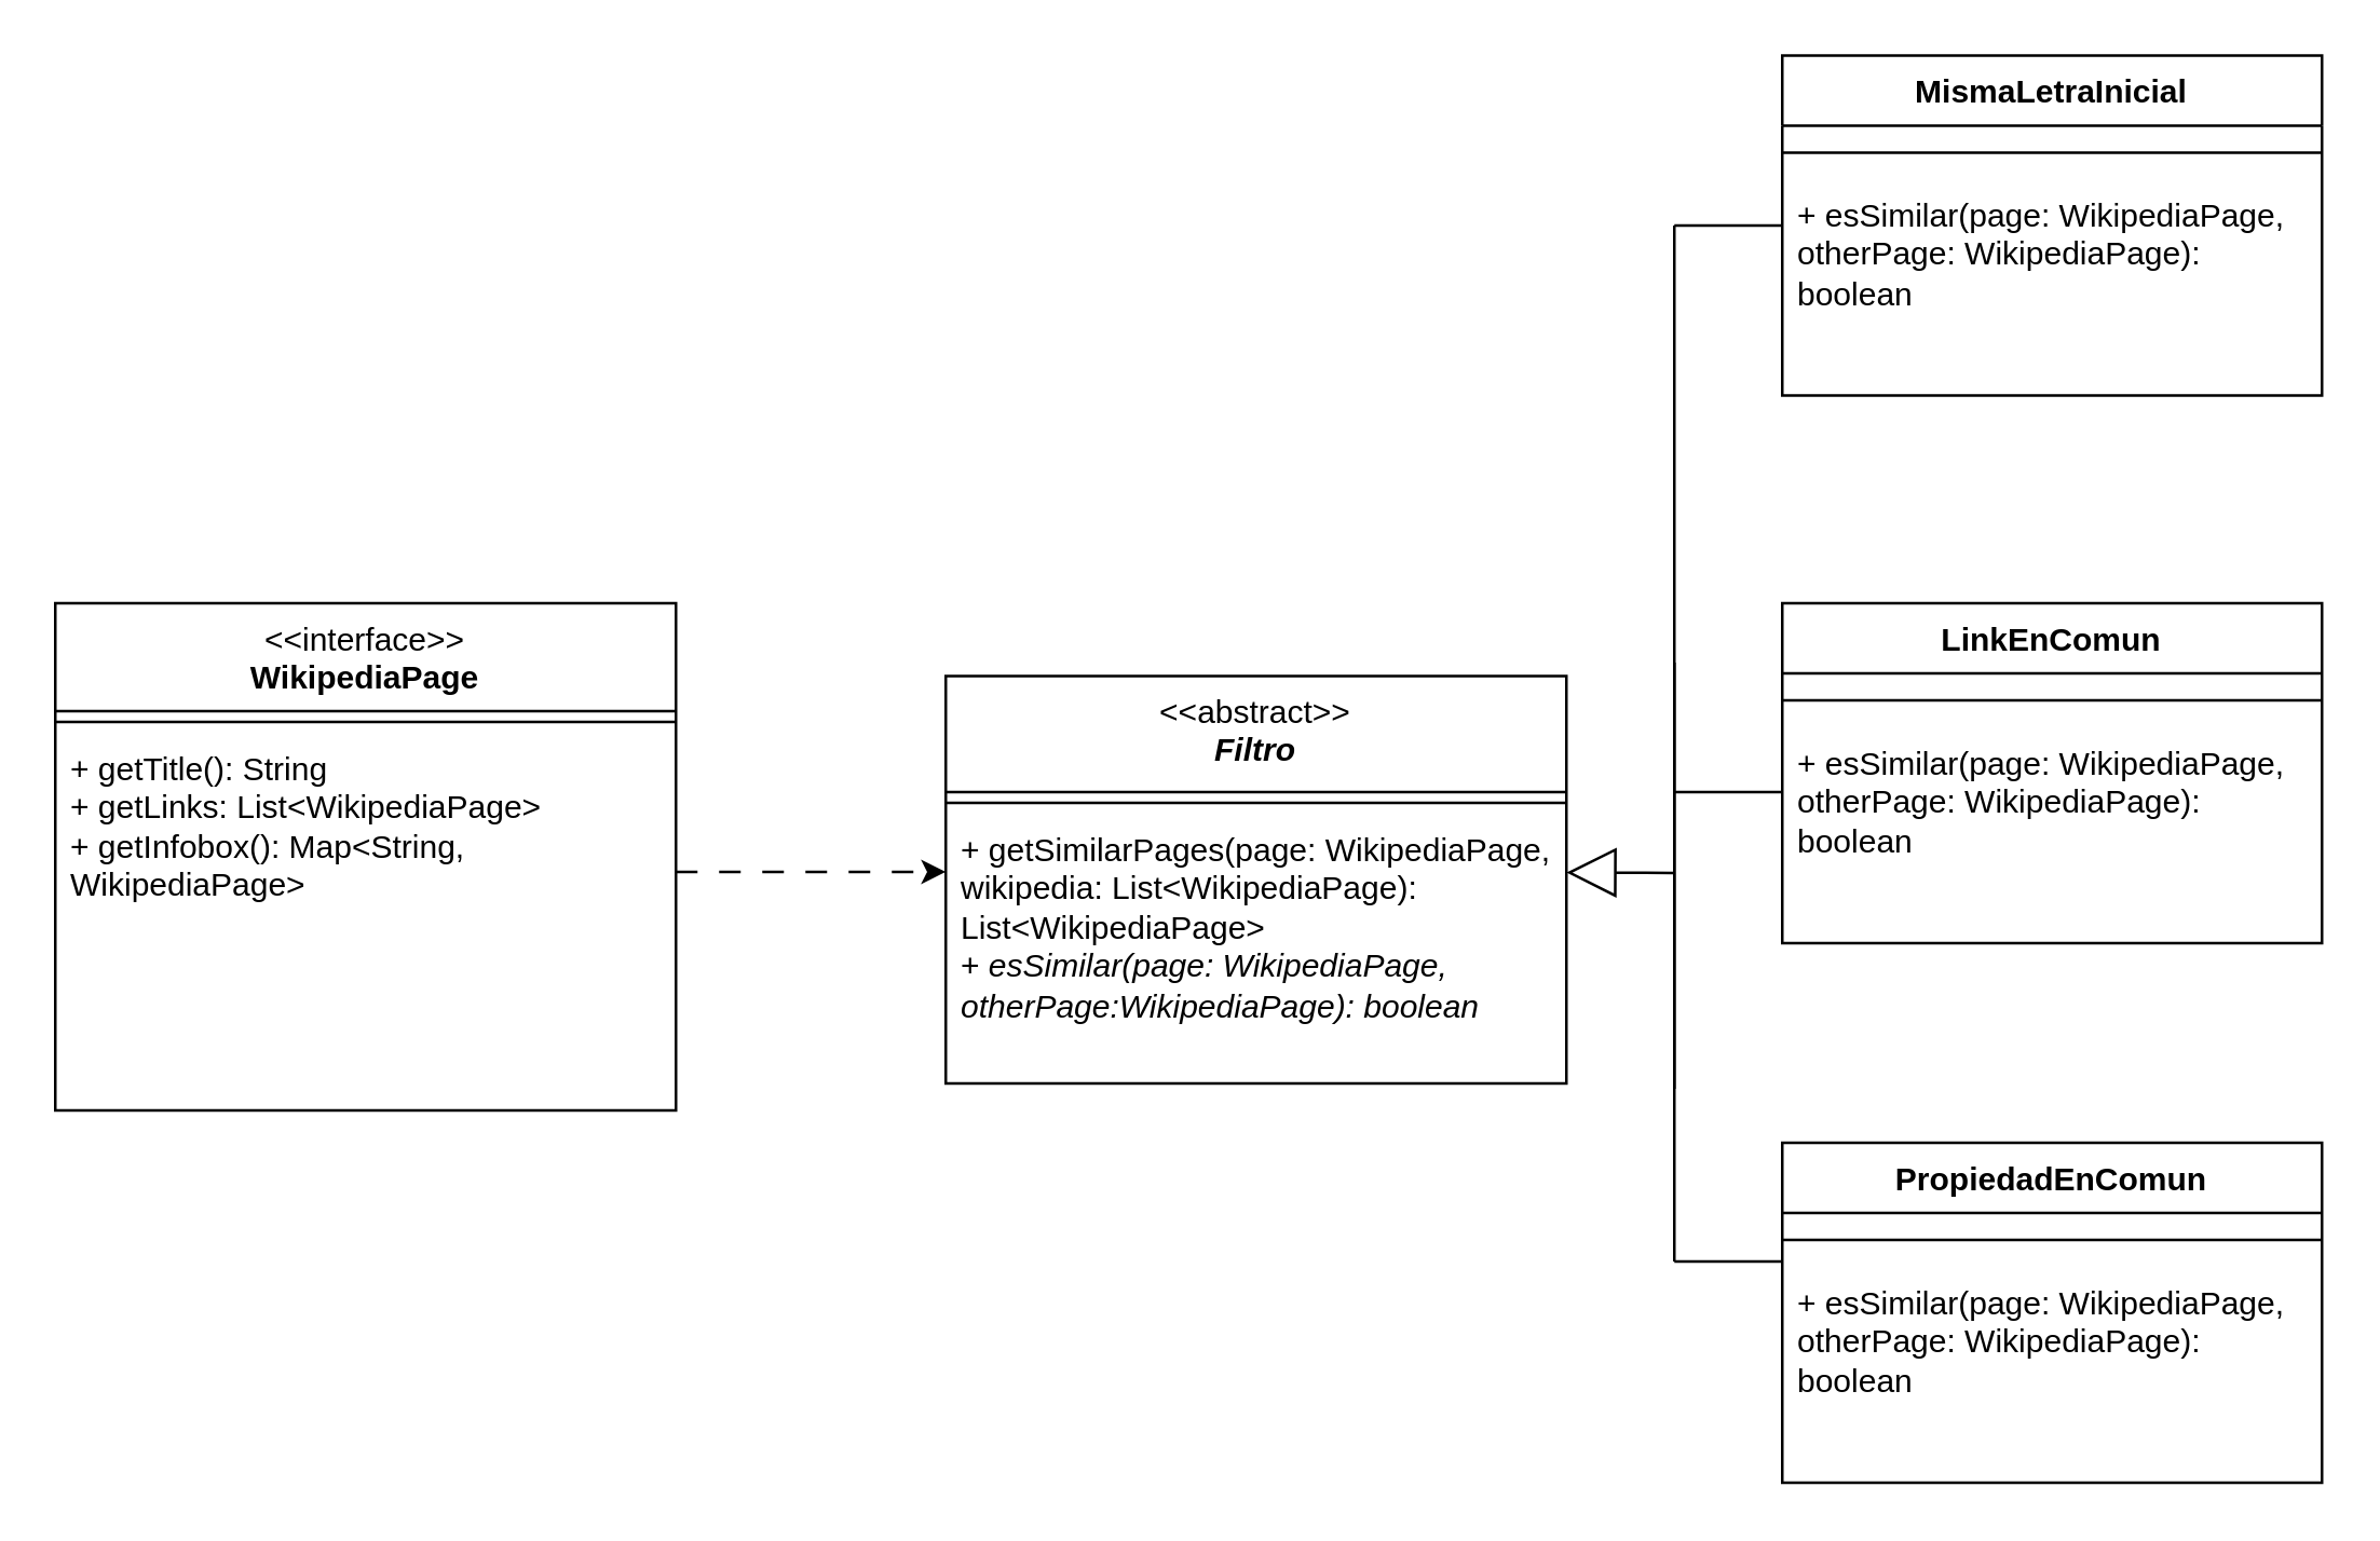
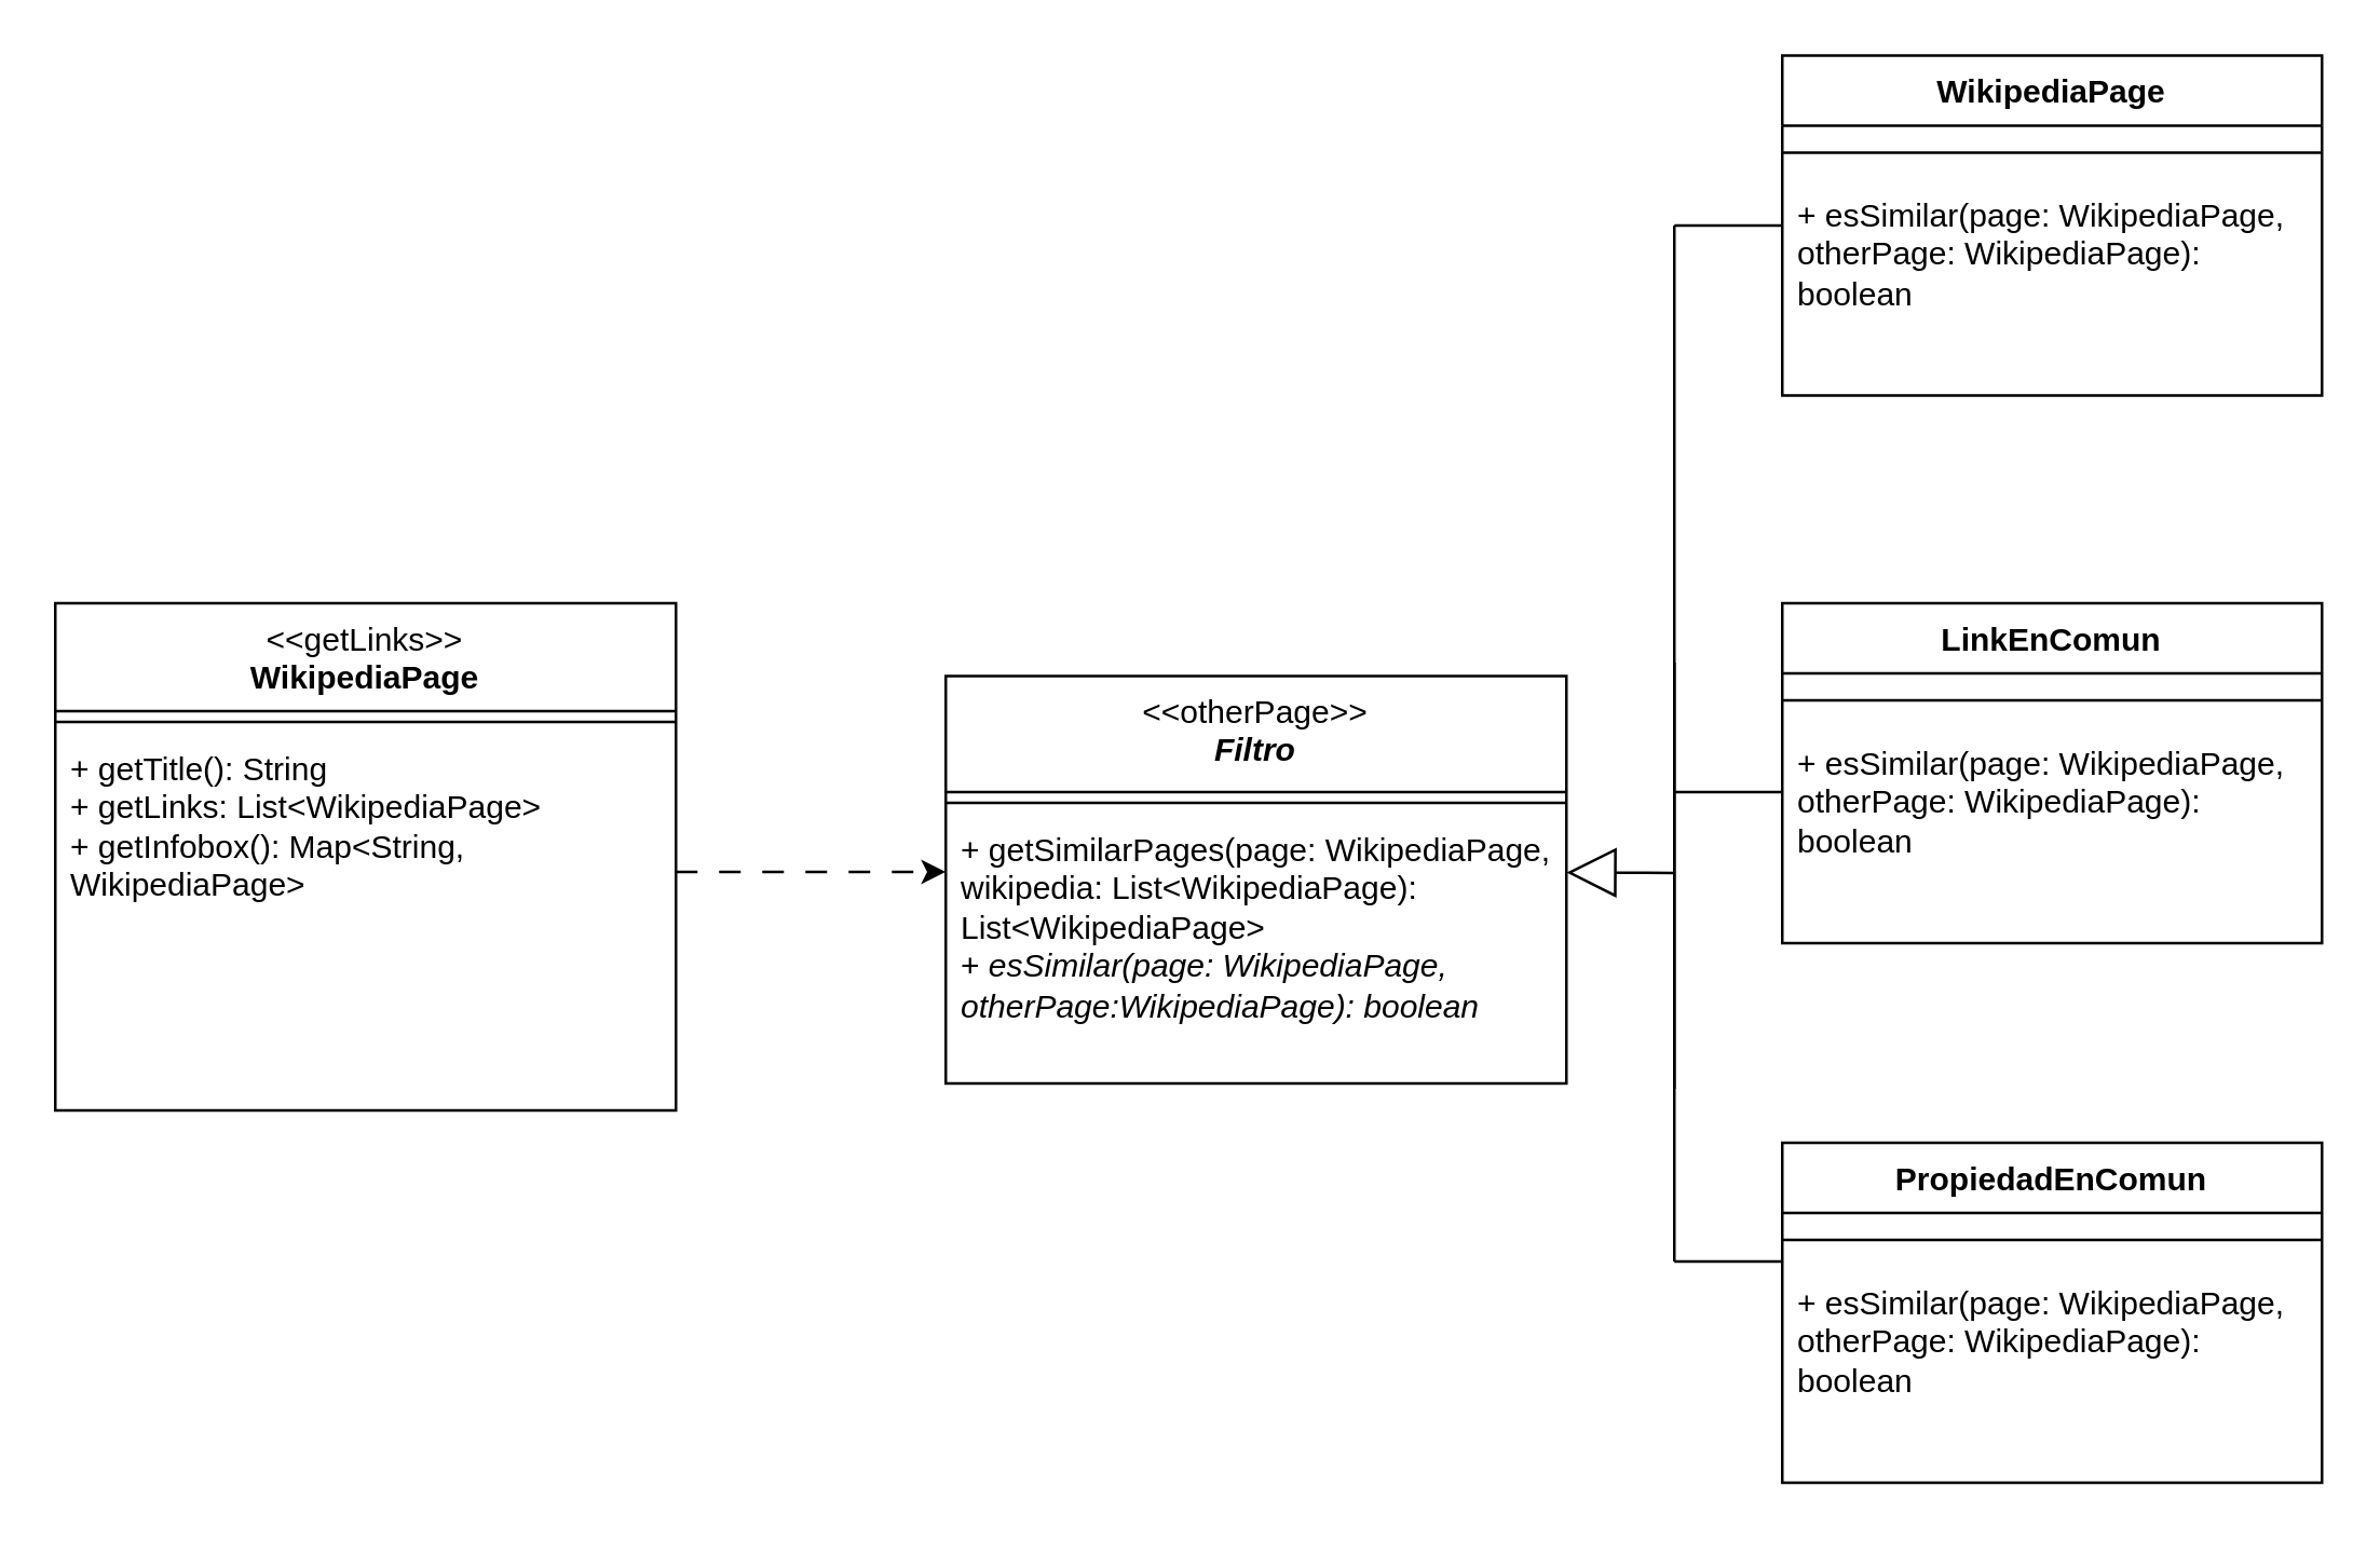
  <mxCell id="0" />
  <mxCell id="1" parent="0" />
- <mxCell id="2" value="&lt;div&gt;&lt;span style=&quot;font-weight: 400;&quot;&gt;&amp;lt;&amp;lt;abstract&amp;gt;&amp;gt;&lt;/span&gt;&lt;i&gt;&lt;/i&gt;&lt;/div&gt;&lt;i&gt;Filtro&lt;/i&gt;" style="swimlane;fontStyle=1;align=center;verticalAlign=top;childLayout=stackLayout;horizontal=1;startSize=43;horizontalStack=0;resizeParent=1;resizeParentMax=0;resizeLast=0;collapsible=1;marginBottom=0;whiteSpace=wrap;html=1;" parent="1" vertex="1"><mxGeometry x="350" y="250" width="230" height="151" as="geometry" /></mxCell>
+ <mxCell id="2" value="&lt;div&gt;&lt;span style=&quot;font-weight: 400;&quot;&gt;&amp;lt;&amp;lt;otherPage&amp;gt;&amp;gt;&lt;/span&gt;&lt;i&gt;&lt;/i&gt;&lt;/div&gt;&lt;i&gt;Filtro&lt;/i&gt;" style="swimlane;fontStyle=1;align=center;verticalAlign=top;childLayout=stackLayout;horizontal=1;startSize=43;horizontalStack=0;resizeParent=1;resizeParentMax=0;resizeLast=0;collapsible=1;marginBottom=0;whiteSpace=wrap;html=1;" parent="1" vertex="1"><mxGeometry x="350" y="250" width="230" height="151" as="geometry" /></mxCell>
  <mxCell id="3" value="" style="line;strokeWidth=1;fillColor=none;align=left;verticalAlign=middle;spacingTop=-1;spacingLeft=3;spacingRight=3;rotatable=0;labelPosition=right;points=[];portConstraint=eastwest;strokeColor=inherit;" parent="2" vertex="1"><mxGeometry y="43" width="230" height="8" as="geometry" /></mxCell>
  <mxCell id="4" value="+ getSimilarPages(page: WikipediaPage, wikipedia: List&amp;lt;WikipediaPage): List&amp;lt;WikipediaPage&amp;gt;&lt;div&gt;+ &lt;i&gt;esSimilar(page: WikipediaPage, otherPage:WikipediaPage): boolean&lt;/i&gt;&lt;/div&gt;" style="text;strokeColor=none;fillColor=none;align=left;verticalAlign=top;spacingLeft=4;spacingRight=4;overflow=hidden;rotatable=0;points=[[0,0.5],[1,0.5]];portConstraint=eastwest;whiteSpace=wrap;html=1;" parent="2" vertex="1"><mxGeometry y="51" width="230" height="100" as="geometry" /></mxCell>
- <mxCell id="5" value="&lt;div&gt;&lt;span style=&quot;font-weight: normal;&quot;&gt;&amp;lt;&amp;lt;interface&amp;gt;&amp;gt;&lt;/span&gt;&lt;/div&gt;WikipediaPage" style="swimlane;fontStyle=1;align=center;verticalAlign=top;childLayout=stackLayout;horizontal=1;startSize=40;horizontalStack=0;resizeParent=1;resizeParentMax=0;resizeLast=0;collapsible=1;marginBottom=0;whiteSpace=wrap;html=1;" parent="1" vertex="1"><mxGeometry x="20" y="223" width="230" height="188" as="geometry" /></mxCell>
+ <mxCell id="5" value="&lt;div&gt;&lt;span style=&quot;font-weight: normal;&quot;&gt;&amp;lt;&amp;lt;getLinks&amp;gt;&amp;gt;&lt;/span&gt;&lt;/div&gt;WikipediaPage" style="swimlane;fontStyle=1;align=center;verticalAlign=top;childLayout=stackLayout;horizontal=1;startSize=40;horizontalStack=0;resizeParent=1;resizeParentMax=0;resizeLast=0;collapsible=1;marginBottom=0;whiteSpace=wrap;html=1;" parent="1" vertex="1"><mxGeometry x="20" y="223" width="230" height="188" as="geometry" /></mxCell>
  <mxCell id="6" value="" style="line;strokeWidth=1;fillColor=none;align=left;verticalAlign=middle;spacingTop=-1;spacingLeft=3;spacingRight=3;rotatable=0;labelPosition=right;points=[];portConstraint=eastwest;strokeColor=inherit;" parent="5" vertex="1"><mxGeometry y="40" width="230" height="8" as="geometry" /></mxCell>
  <mxCell id="7" value="+ getTitle(): String&lt;div&gt;+ getLinks: List&amp;lt;WikipediaPage&amp;gt;&lt;/div&gt;&lt;div&gt;+ getInfobox(): Map&amp;lt;String, WikipediaPage&amp;gt;&lt;/div&gt;" style="text;strokeColor=none;fillColor=none;align=left;verticalAlign=top;spacingLeft=4;spacingRight=4;overflow=hidden;rotatable=0;points=[[0,0.5],[1,0.5]];portConstraint=eastwest;whiteSpace=wrap;html=1;" parent="5" vertex="1"><mxGeometry y="48" width="230" height="140" as="geometry" /></mxCell>
  <mxCell id="8" value="" style="edgeStyle=orthogonalEdgeStyle;rounded=0;orthogonalLoop=1;jettySize=auto;html=1;dashed=1;dashPattern=8 8;" parent="1" edge="1"><mxGeometry relative="1" as="geometry"><mxPoint x="250" y="322.58" as="sourcePoint" /><mxPoint x="350" y="322.58" as="targetPoint" /></mxGeometry></mxCell>
  <mxCell id="9" value="" style="endArrow=block;endSize=16;endFill=0;html=1;rounded=0;entryX=0.522;entryY=0.125;entryDx=0;entryDy=0;entryPerimeter=0;" parent="1" edge="1"><mxGeometry width="160" relative="1" as="geometry"><mxPoint x="620" y="323" as="sourcePoint" /><mxPoint x="580" y="322.8" as="targetPoint" /></mxGeometry></mxCell>
  <mxCell id="10" value="" style="line;strokeWidth=1;fillColor=none;align=left;verticalAlign=middle;spacingTop=-1;spacingLeft=3;spacingRight=3;rotatable=0;labelPosition=right;points=[];portConstraint=eastwest;strokeColor=inherit;" parent="1" vertex="1"><mxGeometry x="620" y="289" width="40" height="8" as="geometry" /></mxCell>
  <mxCell id="11" value="" style="line;strokeWidth=1;fillColor=none;align=left;verticalAlign=middle;spacingTop=-1;spacingLeft=3;spacingRight=3;rotatable=0;labelPosition=right;points=[];portConstraint=eastwest;strokeColor=inherit;" parent="1" vertex="1"><mxGeometry x="620" y="463" width="40" height="8" as="geometry" /></mxCell>
  <mxCell id="12" value="" style="line;strokeWidth=1;fillColor=none;align=left;verticalAlign=middle;spacingTop=-1;spacingLeft=3;spacingRight=3;rotatable=0;labelPosition=right;points=[];portConstraint=eastwest;strokeColor=inherit;" parent="1" vertex="1"><mxGeometry x="620" y="79" width="40" height="8" as="geometry" /></mxCell>
  <mxCell id="13" value="" style="endArrow=none;html=1;rounded=0;" parent="1" edge="1"><mxGeometry width="50" height="50" relative="1" as="geometry"><mxPoint x="620" y="403" as="sourcePoint" /><mxPoint x="620" y="83" as="targetPoint" /></mxGeometry></mxCell>
- <mxCell id="14" value="MismaLetraInicial" style="swimlane;fontStyle=1;align=center;verticalAlign=top;childLayout=stackLayout;horizontal=1;startSize=26;horizontalStack=0;resizeParent=1;resizeParentMax=0;resizeLast=0;collapsible=1;marginBottom=0;whiteSpace=wrap;html=1;" parent="1" vertex="1"><mxGeometry x="660" y="20" width="200" height="126" as="geometry" /></mxCell>
+ <mxCell id="14" value="WikipediaPage" style="swimlane;fontStyle=1;align=center;verticalAlign=top;childLayout=stackLayout;horizontal=1;startSize=26;horizontalStack=0;resizeParent=1;resizeParentMax=0;resizeLast=0;collapsible=1;marginBottom=0;whiteSpace=wrap;html=1;" parent="1" vertex="1"><mxGeometry x="660" y="20" width="200" height="126" as="geometry" /></mxCell>
  <mxCell id="15" value="" style="line;strokeWidth=1;fillColor=none;align=left;verticalAlign=middle;spacingTop=-1;spacingLeft=3;spacingRight=3;rotatable=0;labelPosition=right;points=[];portConstraint=eastwest;strokeColor=inherit;" parent="14" vertex="1"><mxGeometry y="26" width="200" height="20" as="geometry" /></mxCell>
  <mxCell id="16" value="&lt;div&gt;+ esSimilar(page: WikipediaPage, otherPage: WikipediaPage): boolean&lt;/div&gt;" style="text;strokeColor=none;fillColor=none;align=left;verticalAlign=top;spacingLeft=4;spacingRight=4;overflow=hidden;rotatable=0;points=[[0,0.5],[1,0.5]];portConstraint=eastwest;whiteSpace=wrap;html=1;" parent="14" vertex="1"><mxGeometry y="46" width="200" height="80" as="geometry" /></mxCell>
  <mxCell id="17" value="" style="endArrow=none;html=1;rounded=0;" parent="1" edge="1"><mxGeometry width="50" height="50" relative="1" as="geometry"><mxPoint x="620" y="467" as="sourcePoint" /><mxPoint x="620" y="245" as="targetPoint" /></mxGeometry></mxCell>
  <mxCell id="18" value="LinkEnComun" style="swimlane;fontStyle=1;align=center;verticalAlign=top;childLayout=stackLayout;horizontal=1;startSize=26;horizontalStack=0;resizeParent=1;resizeParentMax=0;resizeLast=0;collapsible=1;marginBottom=0;whiteSpace=wrap;html=1;" vertex="1" parent="1"><mxGeometry x="660" y="223" width="200" height="126" as="geometry" /></mxCell>
  <mxCell id="19" value="" style="line;strokeWidth=1;fillColor=none;align=left;verticalAlign=middle;spacingTop=-1;spacingLeft=3;spacingRight=3;rotatable=0;labelPosition=right;points=[];portConstraint=eastwest;strokeColor=inherit;" vertex="1" parent="18"><mxGeometry y="26" width="200" height="20" as="geometry" /></mxCell>
  <mxCell id="20" value="&lt;div&gt;+ esSimilar(page: WikipediaPage, otherPage: WikipediaPage): boolean&lt;/div&gt;" style="text;strokeColor=none;fillColor=none;align=left;verticalAlign=top;spacingLeft=4;spacingRight=4;overflow=hidden;rotatable=0;points=[[0,0.5],[1,0.5]];portConstraint=eastwest;whiteSpace=wrap;html=1;" vertex="1" parent="18"><mxGeometry y="46" width="200" height="80" as="geometry" /></mxCell>
  <mxCell id="21" value="PropiedadEnComun" style="swimlane;fontStyle=1;align=center;verticalAlign=top;childLayout=stackLayout;horizontal=1;startSize=26;horizontalStack=0;resizeParent=1;resizeParentMax=0;resizeLast=0;collapsible=1;marginBottom=0;whiteSpace=wrap;html=1;" vertex="1" parent="1"><mxGeometry x="660" y="423" width="200" height="126" as="geometry" /></mxCell>
  <mxCell id="22" value="" style="line;strokeWidth=1;fillColor=none;align=left;verticalAlign=middle;spacingTop=-1;spacingLeft=3;spacingRight=3;rotatable=0;labelPosition=right;points=[];portConstraint=eastwest;strokeColor=inherit;" vertex="1" parent="21"><mxGeometry y="26" width="200" height="20" as="geometry" /></mxCell>
  <mxCell id="23" value="&lt;div&gt;+ esSimilar(page: WikipediaPage, otherPage: WikipediaPage): boolean&lt;/div&gt;" style="text;strokeColor=none;fillColor=none;align=left;verticalAlign=top;spacingLeft=4;spacingRight=4;overflow=hidden;rotatable=0;points=[[0,0.5],[1,0.5]];portConstraint=eastwest;whiteSpace=wrap;html=1;" vertex="1" parent="21"><mxGeometry y="46" width="200" height="80" as="geometry" /></mxCell>
